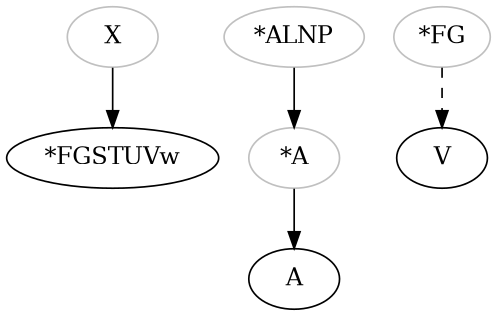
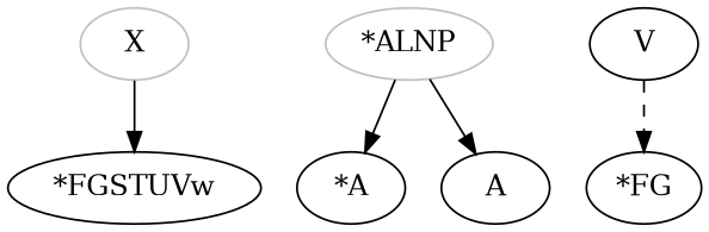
  digraph {
    node [color=grey]
    n1 [color=black label="*FGSTUVw"]
    X
    n3 [label="*ALNP"]
-   n4 [label="*A"]
+   n4 [color=black label="*A"]
    A [color=""]
-   n6 [label="*FG"]
+   n6 [color=black label="*FG"]
    V [color=""]
    X -> n1
    n3 -> n4
-   n4 -> A
-   n6 -> V [style=dashed]
+   n3 -> A
+   V -> n6 [style=dashed]
  }
